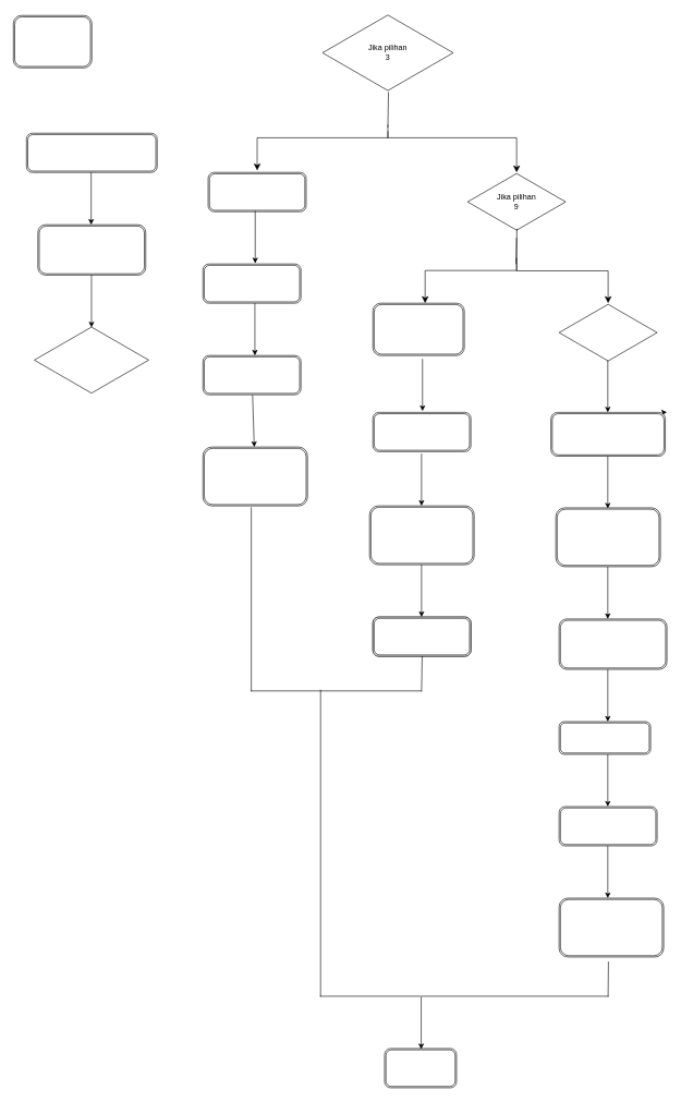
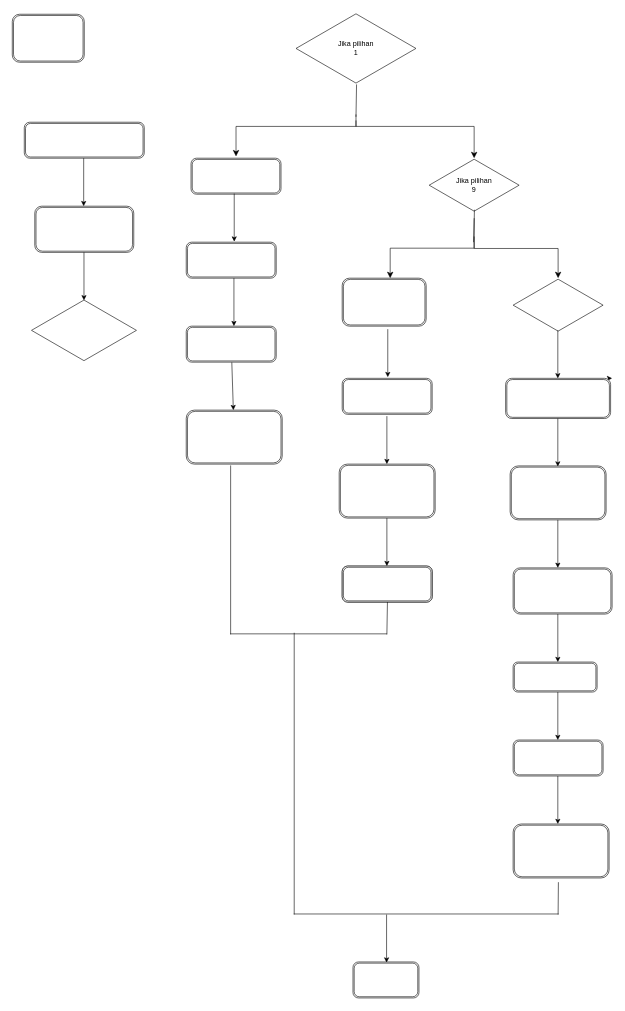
  <mxCell id="0" />
  <mxCell id="1" parent="0" />
  <mxCell id="2" value="" style="endArrow=none;html=1;rounded=0;entryX=0.493;entryY=0.933;entryDx=0;entryDy=0;entryPerimeter=0;" edge="1" parent="1"><mxGeometry width="50" height="50" relative="1" as="geometry"><mxPoint x="593" y="194" as="sourcePoint" /><mxPoint x="593.95" y="139.97" as="targetPoint" /></mxGeometry></mxCell>
  <mxCell id="3" value="" style="edgeStyle=elbowEdgeStyle;elbow=vertical;endArrow=classic;html=1;curved=0;rounded=0;endSize=8;startSize=8;" edge="1" parent="1"><mxGeometry width="50" height="50" relative="1" as="geometry"><mxPoint x="593" y="190" as="sourcePoint" /><mxPoint x="790" y="263" as="targetPoint" /><Array as="points"><mxPoint x="630" y="210" /></Array></mxGeometry></mxCell>
  <mxCell id="4" value="" style="edgeStyle=elbowEdgeStyle;elbow=vertical;endArrow=classic;html=1;curved=0;rounded=0;endSize=8;startSize=8;" edge="1" parent="1"><mxGeometry width="50" height="50" relative="1" as="geometry"><mxPoint x="593" y="200" as="sourcePoint" /><mxPoint x="393" y="260" as="targetPoint" /><Array as="points"><mxPoint x="310" y="210" /></Array></mxGeometry></mxCell>
  <mxCell id="5" value="Jika pilihan&lt;div&gt;9&lt;/div&gt;" style="html=1;whiteSpace=wrap;aspect=fixed;shape=isoRectangle;" vertex="1" parent="1"><mxGeometry x="715" y="263" width="150" height="90" as="geometry" /></mxCell>
  <mxCell id="6" value="" style="shape=ext;double=1;rounded=1;whiteSpace=wrap;html=1;" vertex="1" parent="1"><mxGeometry x="318" y="263" width="150" height="60" as="geometry" /></mxCell>
  <mxCell id="7" value="" style="shape=ext;double=1;rounded=1;whiteSpace=wrap;html=1;" vertex="1" parent="1"><mxGeometry x="310" y="403" width="150" height="60" as="geometry" /></mxCell>
  <mxCell id="8" value="" style="endArrow=classic;html=1;rounded=0;fontFamily=Helvetica;fontSize=12;fontColor=default;" edge="1" parent="1"><mxGeometry width="50" height="50" relative="1" as="geometry"><mxPoint x="390" y="322" as="sourcePoint" /><mxPoint x="390" y="402" as="targetPoint" /></mxGeometry></mxCell>
  <mxCell id="9" value="" style="endArrow=classic;html=1;rounded=0;fontFamily=Helvetica;fontSize=12;fontColor=default;" edge="1" parent="1"><mxGeometry width="50" height="50" relative="1" as="geometry"><mxPoint x="389.5" y="463" as="sourcePoint" /><mxPoint x="389.5" y="543" as="targetPoint" /></mxGeometry></mxCell>
  <mxCell id="10" value="" style="edgeStyle=none;rounded=0;orthogonalLoop=1;jettySize=auto;html=1;fontFamily=Helvetica;fontSize=12;fontColor=default;" edge="1" parent="1" source="11" target="12"><mxGeometry relative="1" as="geometry" /></mxCell>
  <mxCell id="11" value="" style="shape=ext;double=1;rounded=1;whiteSpace=wrap;html=1;" vertex="1" parent="1"><mxGeometry x="310" y="543" width="150" height="60" as="geometry" /></mxCell>
  <mxCell id="12" value="" style="shape=ext;double=1;rounded=1;whiteSpace=wrap;html=1;" vertex="1" parent="1"><mxGeometry x="310" y="683" width="160" height="90" as="geometry" /></mxCell>
  <mxCell id="13" value="" style="endArrow=none;html=1;rounded=0;entryX=0.493;entryY=0.933;entryDx=0;entryDy=0;entryPerimeter=0;" edge="1" parent="1"><mxGeometry width="50" height="50" relative="1" as="geometry"><mxPoint x="789.5" y="403" as="sourcePoint" /><mxPoint x="790.45" y="348.97" as="targetPoint" /></mxGeometry></mxCell>
  <mxCell id="14" value="" style="edgeStyle=elbowEdgeStyle;elbow=vertical;endArrow=classic;html=1;curved=0;rounded=0;endSize=8;startSize=8;" edge="1" parent="1"><mxGeometry width="50" height="50" relative="1" as="geometry"><mxPoint x="790" y="403" as="sourcePoint" /><mxPoint x="650" y="463" as="targetPoint" /><Array as="points"><mxPoint x="507" y="413" /></Array></mxGeometry></mxCell>
  <mxCell id="15" value="" style="edgeStyle=elbowEdgeStyle;elbow=vertical;endArrow=classic;html=1;curved=0;rounded=0;endSize=8;startSize=8;" edge="1" parent="1"><mxGeometry width="50" height="50" relative="1" as="geometry"><mxPoint x="790" y="393.5" as="sourcePoint" /><mxPoint x="930" y="463" as="targetPoint" /><Array as="points"><mxPoint x="827" y="413.5" /></Array></mxGeometry></mxCell>
  <mxCell id="16" value="" style="shape=ext;double=1;rounded=1;whiteSpace=wrap;html=1;" vertex="1" parent="1"><mxGeometry x="570" y="463" width="140" height="80" as="geometry" /></mxCell>
  <mxCell id="17" value="" style="endArrow=classic;html=1;rounded=0;fontFamily=Helvetica;fontSize=12;fontColor=default;" edge="1" parent="1"><mxGeometry width="50" height="50" relative="1" as="geometry"><mxPoint x="646" y="548" as="sourcePoint" /><mxPoint x="646" y="628" as="targetPoint" /></mxGeometry></mxCell>
  <mxCell id="18" value="" style="shape=ext;double=1;rounded=1;whiteSpace=wrap;html=1;" vertex="1" parent="1"><mxGeometry x="570" y="630" width="150" height="60" as="geometry" /></mxCell>
  <mxCell id="19" value="" style="endArrow=classic;html=1;rounded=0;fontFamily=Helvetica;fontSize=12;fontColor=default;" edge="1" parent="1"><mxGeometry width="50" height="50" relative="1" as="geometry"><mxPoint x="644.5" y="693" as="sourcePoint" /><mxPoint x="644.5" y="773" as="targetPoint" /></mxGeometry></mxCell>
  <mxCell id="20" value="" style="shape=ext;double=1;rounded=1;whiteSpace=wrap;html=1;" vertex="1" parent="1"><mxGeometry x="565" y="773" width="160" height="90" as="geometry" /></mxCell>
  <mxCell id="21" value="" style="endArrow=classic;html=1;rounded=0;fontFamily=Helvetica;fontSize=12;fontColor=default;" edge="1" parent="1"><mxGeometry width="50" height="50" relative="1" as="geometry"><mxPoint x="644.5" y="863" as="sourcePoint" /><mxPoint x="644.5" y="943" as="targetPoint" /></mxGeometry></mxCell>
  <mxCell id="22" value="" style="shape=ext;double=1;rounded=1;whiteSpace=wrap;html=1;" vertex="1" parent="1"><mxGeometry x="570" y="943" width="150" height="60" as="geometry" /></mxCell>
  <mxCell id="23" value="" style="endArrow=none;html=1;rounded=0;entryX=0.493;entryY=0.933;entryDx=0;entryDy=0;entryPerimeter=0;" edge="1" parent="1"><mxGeometry width="50" height="50" relative="1" as="geometry"><mxPoint x="644.5" y="1057.03" as="sourcePoint" /><mxPoint x="645.45" y="1003" as="targetPoint" /></mxGeometry></mxCell>
  <mxCell id="24" value="" style="shape=partialRectangle;whiteSpace=wrap;html=1;bottom=0;right=0;fillColor=none;rounded=1;strokeColor=default;align=center;verticalAlign=middle;fontFamily=Helvetica;fontSize=12;fontColor=default;direction=north;" vertex="1" parent="1"><mxGeometry x="384" y="776" width="260" height="280" as="geometry" /></mxCell>
  <mxCell id="25" value="" style="html=1;whiteSpace=wrap;aspect=fixed;shape=isoRectangle;" vertex="1" parent="1"><mxGeometry x="855" y="463" width="150" height="90" as="geometry" /></mxCell>
  <mxCell id="26" value="" style="endArrow=classic;html=1;rounded=0;fontFamily=Helvetica;fontSize=12;fontColor=default;" edge="1" parent="1"><mxGeometry width="50" height="50" relative="1" as="geometry"><mxPoint x="929.5" y="550" as="sourcePoint" /><mxPoint x="929.5" y="630" as="targetPoint" /></mxGeometry></mxCell>
  <mxCell id="27" style="edgeStyle=none;rounded=0;orthogonalLoop=1;jettySize=auto;html=1;exitX=1;exitY=0;exitDx=0;exitDy=0;fontFamily=Helvetica;fontSize=12;fontColor=default;" edge="1" parent="1" source="28"><mxGeometry relative="1" as="geometry"><mxPoint x="1020" y="630" as="targetPoint" /></mxGeometry></mxCell>
  <mxCell id="28" value="" style="shape=ext;double=1;rounded=1;whiteSpace=wrap;html=1;" vertex="1" parent="1"><mxGeometry x="842.5" y="630" width="175" height="67" as="geometry" /></mxCell>
  <mxCell id="29" value="" style="endArrow=classic;html=1;rounded=0;fontFamily=Helvetica;fontSize=12;fontColor=default;" edge="1" parent="1"><mxGeometry width="50" height="50" relative="1" as="geometry"><mxPoint x="929.5" y="697" as="sourcePoint" /><mxPoint x="929.5" y="777" as="targetPoint" /></mxGeometry></mxCell>
  <mxCell id="30" value="" style="shape=ext;double=1;rounded=1;whiteSpace=wrap;html=1;" vertex="1" parent="1"><mxGeometry x="850" y="776" width="160" height="90" as="geometry" /></mxCell>
  <mxCell id="31" value="" style="endArrow=classic;html=1;rounded=0;fontFamily=Helvetica;fontSize=12;fontColor=default;" edge="1" parent="1"><mxGeometry width="50" height="50" relative="1" as="geometry"><mxPoint x="929.5" y="866" as="sourcePoint" /><mxPoint x="929.5" y="946" as="targetPoint" /></mxGeometry></mxCell>
  <mxCell id="32" value="" style="shape=ext;double=1;rounded=1;whiteSpace=wrap;html=1;" vertex="1" parent="1"><mxGeometry x="855" y="946" width="165" height="77" as="geometry" /></mxCell>
  <mxCell id="33" value="" style="shape=ext;double=1;rounded=1;whiteSpace=wrap;html=1;" vertex="1" parent="1"><mxGeometry x="570" y="943" width="150" height="60" as="geometry" /></mxCell>
  <mxCell id="34" value="" style="endArrow=classic;html=1;rounded=0;fontFamily=Helvetica;fontSize=12;fontColor=default;" edge="1" parent="1"><mxGeometry width="50" height="50" relative="1" as="geometry"><mxPoint x="929.5" y="1023" as="sourcePoint" /><mxPoint x="929.5" y="1103" as="targetPoint" /></mxGeometry></mxCell>
  <mxCell id="35" value="" style="shape=ext;double=1;rounded=1;whiteSpace=wrap;html=1;" vertex="1" parent="1"><mxGeometry x="855" y="1103" width="140" height="50" as="geometry" /></mxCell>
  <mxCell id="36" value="" style="endArrow=classic;html=1;rounded=0;fontFamily=Helvetica;fontSize=12;fontColor=default;" edge="1" parent="1"><mxGeometry width="50" height="50" relative="1" as="geometry"><mxPoint x="929.5" y="1153" as="sourcePoint" /><mxPoint x="929.5" y="1233" as="targetPoint" /></mxGeometry></mxCell>
  <mxCell id="37" value="" style="shape=ext;double=1;rounded=1;whiteSpace=wrap;html=1;" vertex="1" parent="1"><mxGeometry x="855" y="1233" width="150" height="60" as="geometry" /></mxCell>
  <mxCell id="38" value="" style="endArrow=classic;html=1;rounded=0;fontFamily=Helvetica;fontSize=12;fontColor=default;" edge="1" parent="1"><mxGeometry width="50" height="50" relative="1" as="geometry"><mxPoint x="929.5" y="1293" as="sourcePoint" /><mxPoint x="929.5" y="1373" as="targetPoint" /></mxGeometry></mxCell>
  <mxCell id="39" value="" style="shape=ext;double=1;rounded=1;whiteSpace=wrap;html=1;" vertex="1" parent="1"><mxGeometry x="855" y="1373" width="160" height="90" as="geometry" /></mxCell>
  <mxCell id="40" value="" style="endArrow=none;html=1;rounded=0;" edge="1" parent="1"><mxGeometry width="50" height="50" relative="1" as="geometry"><mxPoint x="789.5" y="403" as="sourcePoint" /><mxPoint x="790" y="363" as="targetPoint" /></mxGeometry></mxCell>
  <mxCell id="41" value="" style="endArrow=none;html=1;rounded=0;entryX=0.493;entryY=0.933;entryDx=0;entryDy=0;entryPerimeter=0;" edge="1" parent="1"><mxGeometry width="50" height="50" relative="1" as="geometry"><mxPoint x="930" y="1524" as="sourcePoint" /><mxPoint x="930.45" y="1470" as="targetPoint" /></mxGeometry></mxCell>
  <mxCell id="42" value="" style="shape=partialRectangle;whiteSpace=wrap;html=1;bottom=0;right=0;fillColor=none;rounded=1;strokeColor=default;align=center;verticalAlign=middle;fontFamily=Helvetica;fontSize=12;fontColor=default;direction=north;" vertex="1" parent="1"><mxGeometry x="490" y="1055" width="440" height="468" as="geometry" /></mxCell>
  <mxCell id="43" value="" style="endArrow=classic;html=1;rounded=0;fontFamily=Helvetica;fontSize=12;fontColor=default;" edge="1" parent="1"><mxGeometry width="50" height="50" relative="1" as="geometry"><mxPoint x="644" y="1524" as="sourcePoint" /><mxPoint x="644" y="1604" as="targetPoint" /></mxGeometry></mxCell>
  <mxCell id="44" value="" style="shape=ext;double=1;rounded=1;whiteSpace=wrap;html=1;" vertex="1" parent="1"><mxGeometry x="588" y="1603" width="110" height="60" as="geometry" /></mxCell>
  <mxCell id="45" value="" style="shape=ext;double=1;rounded=1;whiteSpace=wrap;html=1;strokeColor=default;align=center;verticalAlign=middle;fontFamily=Helvetica;fontSize=12;fontColor=default;fillColor=default;" vertex="1" parent="1"><mxGeometry x="20" y="23" width="120" height="80" as="geometry" /></mxCell>
  <mxCell id="46" value="" style="shape=ext;double=1;rounded=1;whiteSpace=wrap;html=1;" vertex="1" parent="1"><mxGeometry x="40" y="203" width="200" height="60" as="geometry" /></mxCell>
  <mxCell id="47" value="" style="endArrow=classic;html=1;rounded=0;fontFamily=Helvetica;fontSize=12;fontColor=default;" edge="1" parent="1"><mxGeometry width="50" height="50" relative="1" as="geometry"><mxPoint x="139" y="263" as="sourcePoint" /><mxPoint x="139" y="343" as="targetPoint" /></mxGeometry></mxCell>
  <mxCell id="48" value="" style="shape=ext;double=1;rounded=1;whiteSpace=wrap;html=1;" vertex="1" parent="1"><mxGeometry x="57.5" y="343" width="165" height="77" as="geometry" /></mxCell>
  <mxCell id="49" value="" style="endArrow=classic;html=1;rounded=0;fontFamily=Helvetica;fontSize=12;fontColor=default;" edge="1" parent="1"><mxGeometry width="50" height="50" relative="1" as="geometry"><mxPoint x="139.5" y="420" as="sourcePoint" /><mxPoint x="139.5" y="500" as="targetPoint" /></mxGeometry></mxCell>
  <mxCell id="50" value="" style="html=1;whiteSpace=wrap;aspect=fixed;shape=isoRectangle;" vertex="1" parent="1"><mxGeometry x="52" y="497.5" width="175" height="105" as="geometry" /></mxCell>
- <mxCell id="51" value="Jika pilihan&lt;div&gt;3&lt;/div&gt;" style="html=1;whiteSpace=wrap;aspect=fixed;shape=isoRectangle;" vertex="1" parent="1"><mxGeometry x="493" y="20" width="200" height="120" as="geometry" /></mxCell>
+ <mxCell id="51" value="Jika pilihan&lt;div&gt;1&lt;/div&gt;" style="html=1;whiteSpace=wrap;aspect=fixed;shape=isoRectangle;" vertex="1" parent="1"><mxGeometry x="493" y="20" width="200" height="120" as="geometry" /></mxCell>
